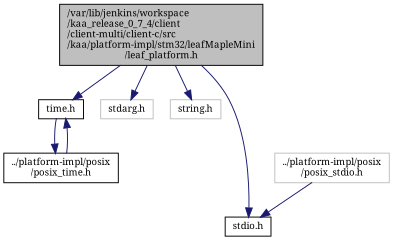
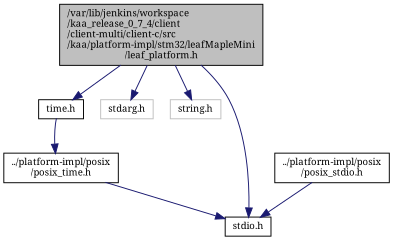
  digraph {
    fontname="Noto Serif"
    node [color=black fontname="Noto Serif" fontsize=10 shape=record]
    edge [color=midnightblue fontname="Noto Serif" fontsize=10 labelfontname=FreeSans labelfontsize=10 style=solid]
    n1 [fillcolor=grey75 fontcolor=black height=0.2 label="/var/lib/jenkins/workspace\l/kaa_release_0_7_4/client\l/client-multi/client-c/src\l/kaa/platform-impl/stm32/leafMapleMini\l/leaf_platform.h" style=filled width=0.4]
    n2 [height=0.2 label="time.h" width=0.4]
    n3 [color=grey75 height=0.2 label="stdarg.h" width=0.4]
    n4 [color=grey75 height=0.2 label="string.h" width=0.4]
    n5 [height=0.2 label="stdio.h" width=0.4]
    n6 [height=0.2 label="../platform-impl/posix\l/posix_time.h" width=0.4]
-   n7 [color=grey75 height=0.2 label="../platform-impl/posix\l/posix_stdio.h" width=0.4]
+   n7 [height=0.2 label="../platform-impl/posix\l/posix_stdio.h" width=0.4]
    n1 -> n2
    n1 -> n3
    n1 -> n4
    n1 -> n5
    n2 -> n6
-   n6 -> n2
+   n6 -> n5
    n7 -> n5
  }
